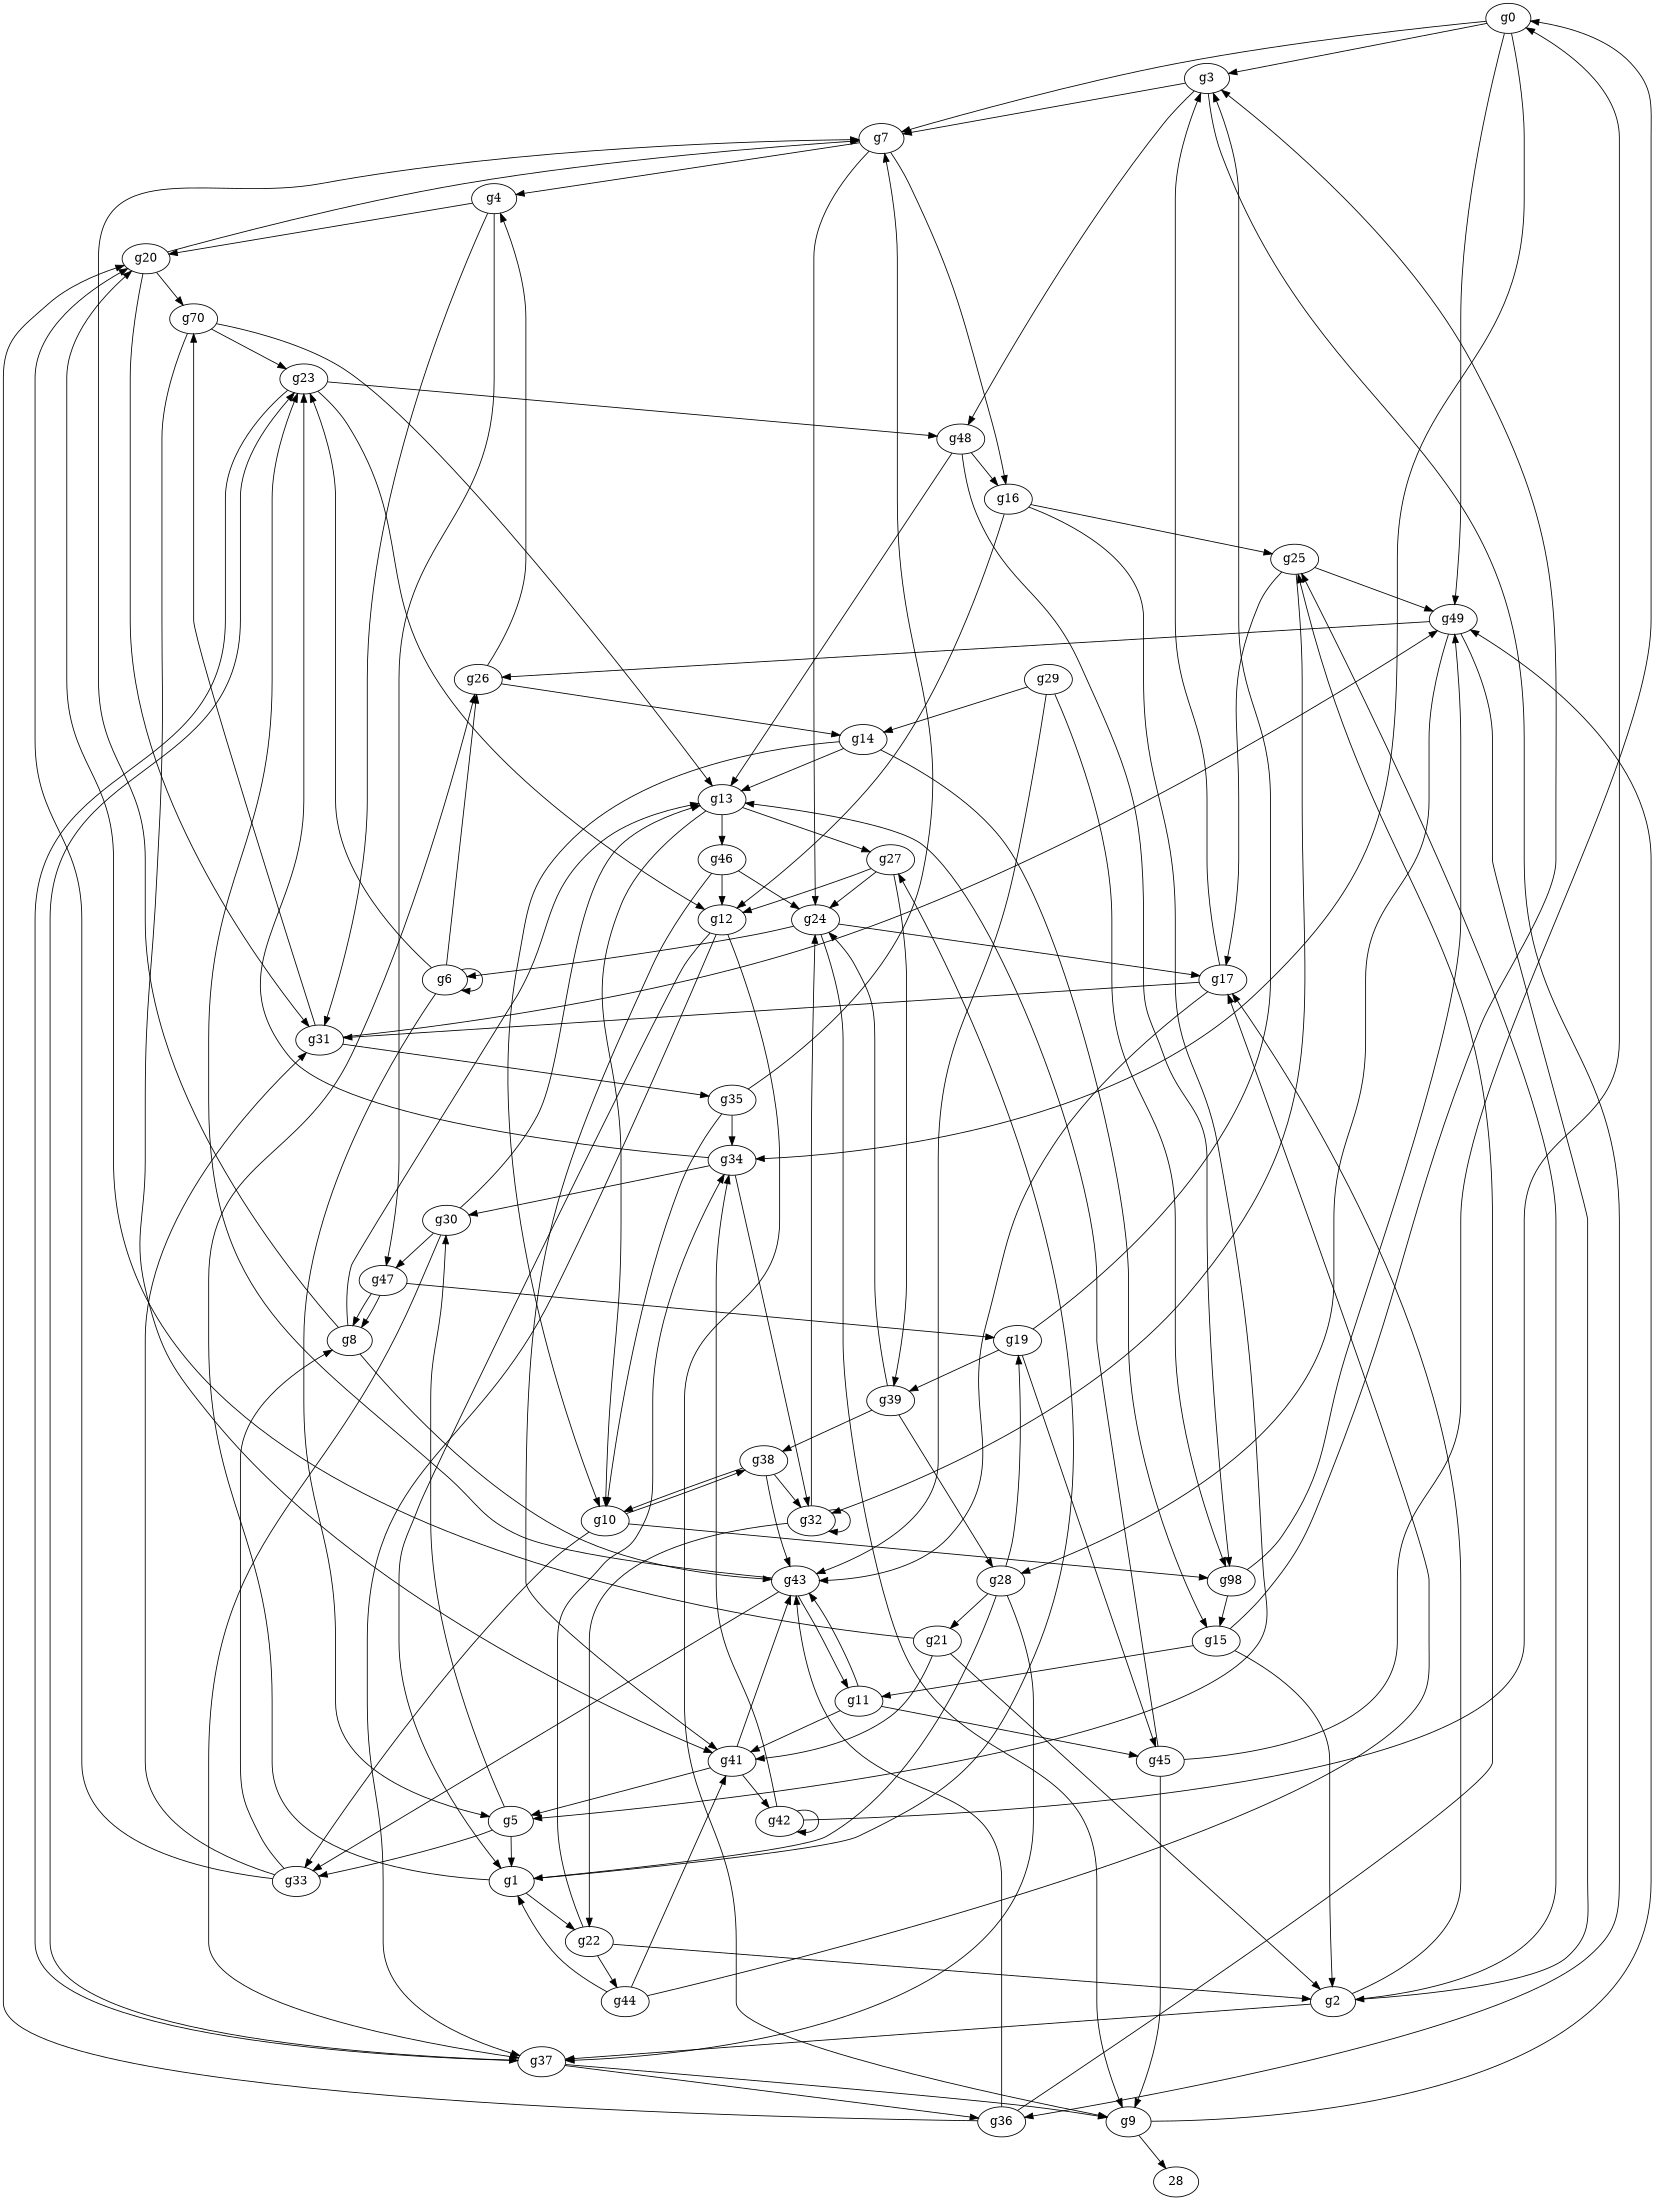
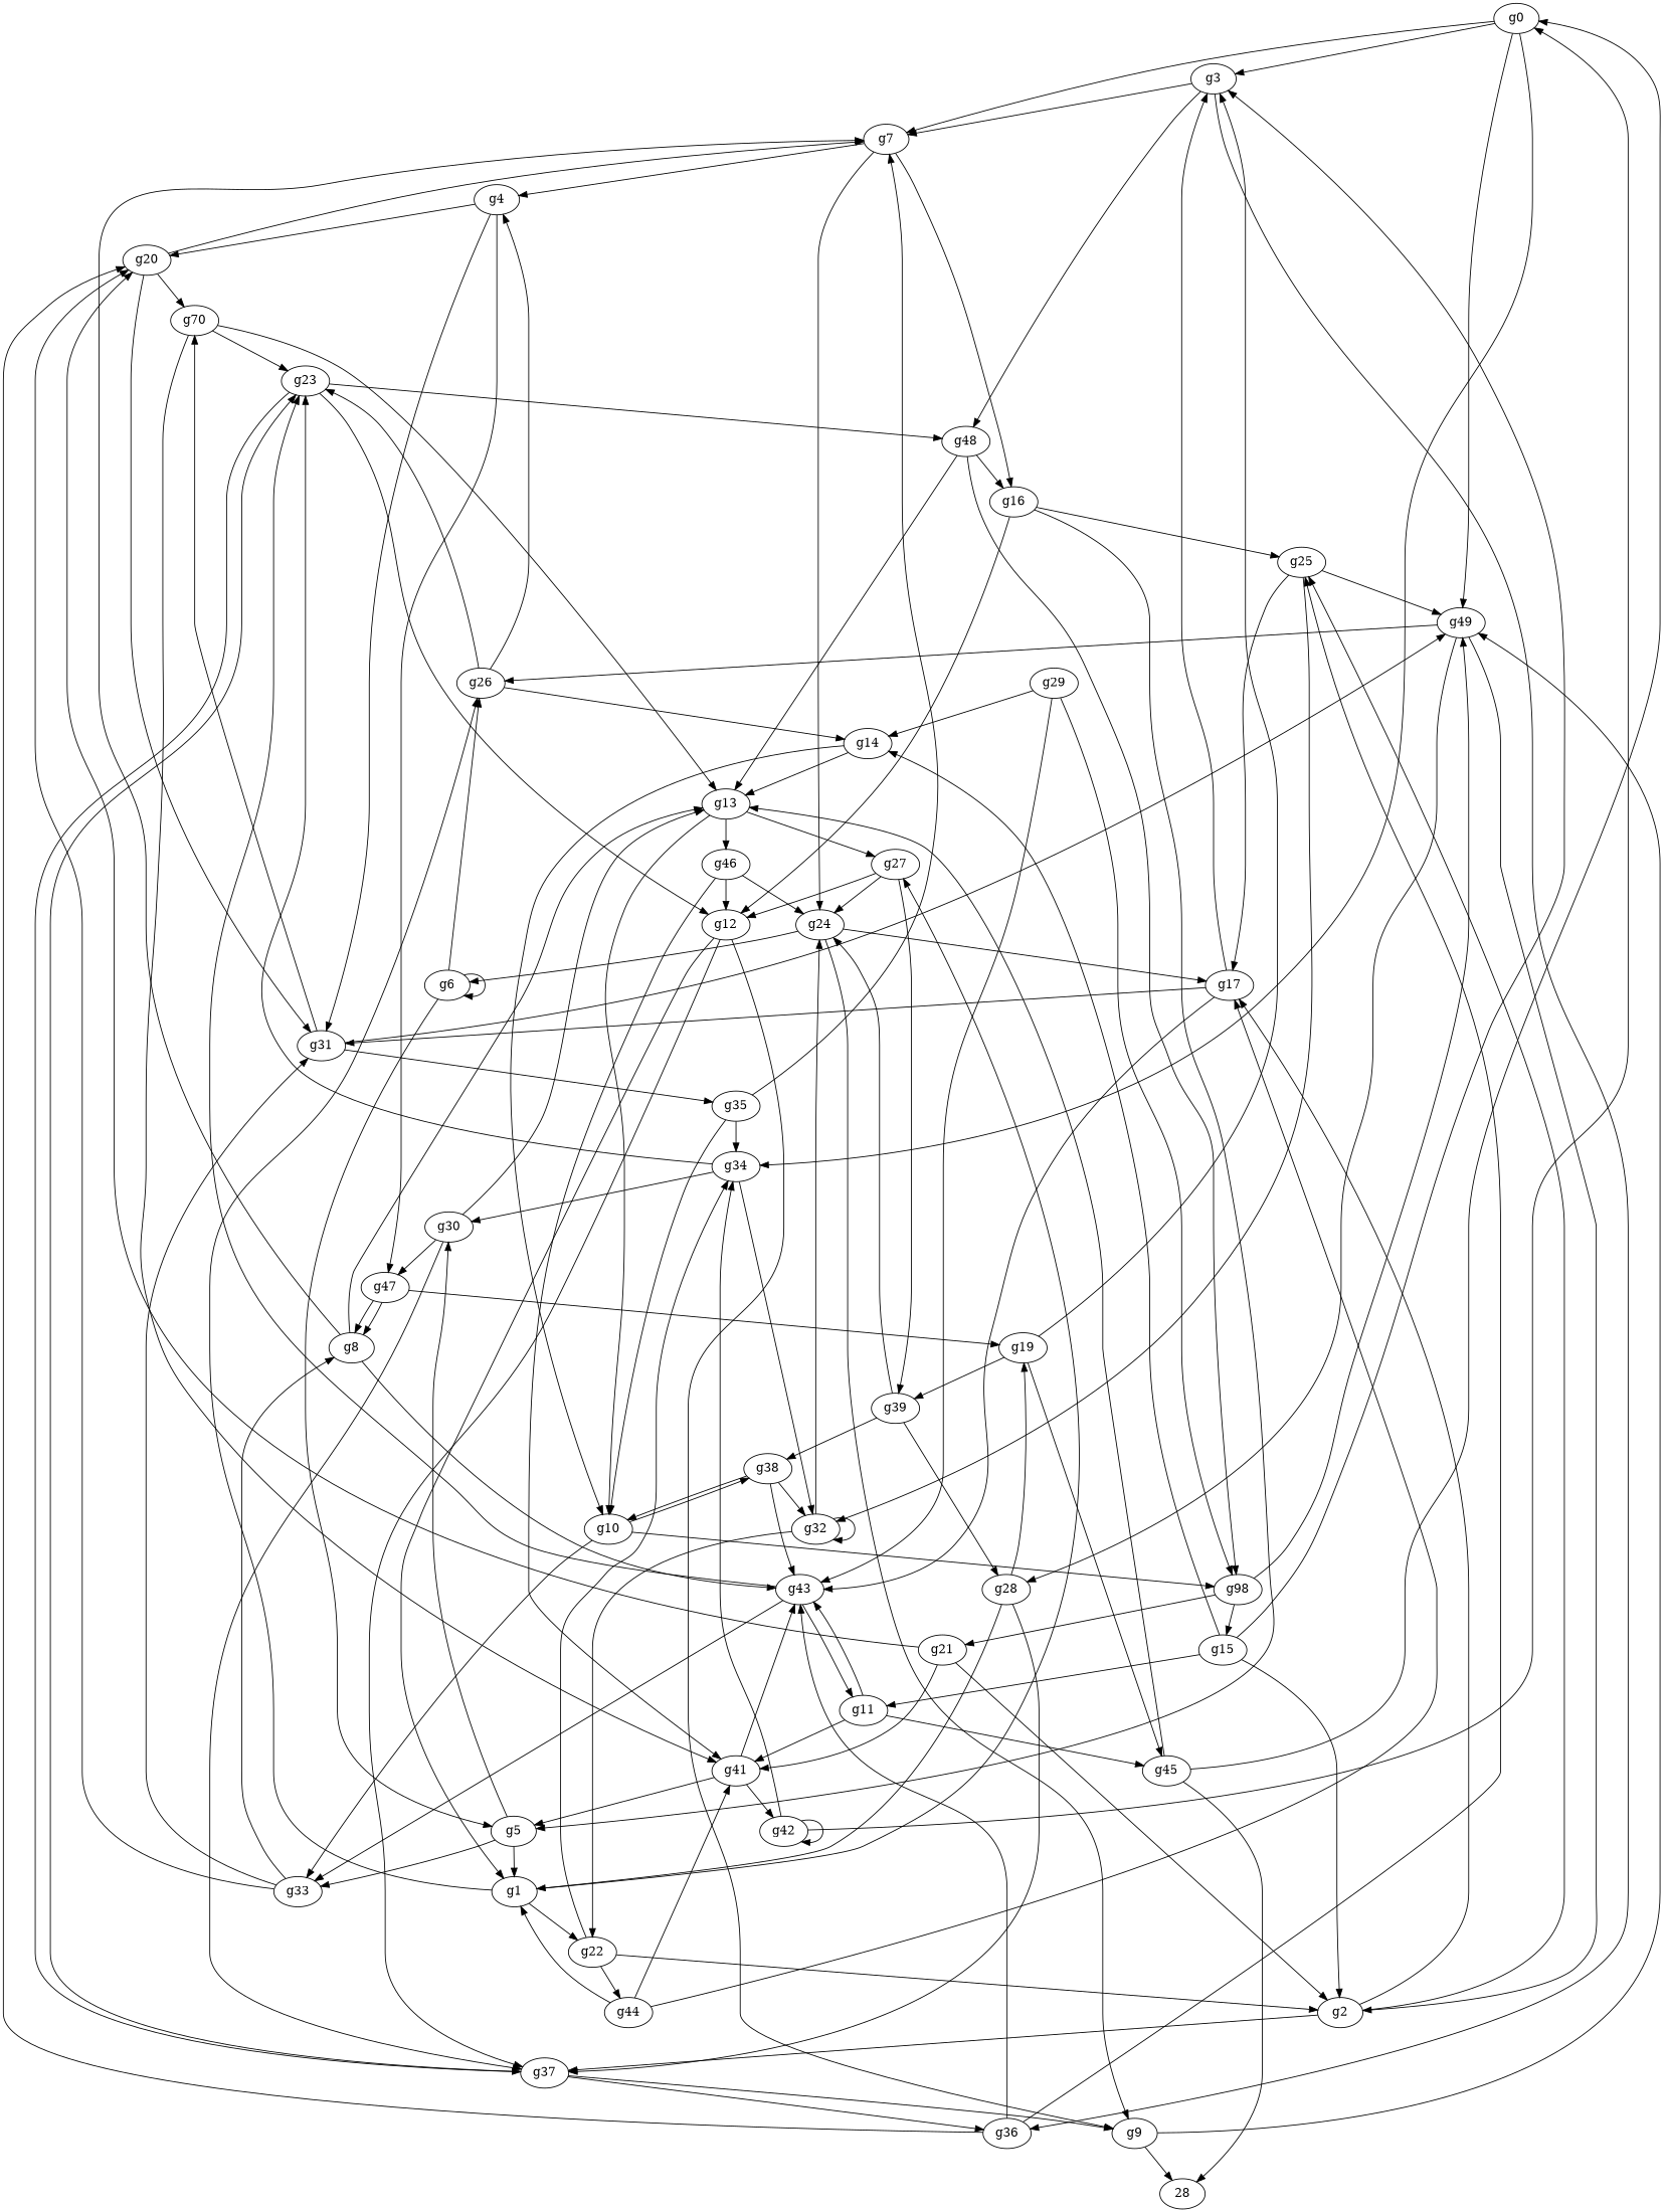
  digraph {
    g0
    g3
    g34
    g7
    g49
    g36
    g48
    g30
    g23
    g32
    g4
    g16
    g24
    g26
    g2
    g28
    g25
    g43
    g20
    g13
    n21 [label=g98]
    g37
    g47
    g12
    g22
    g31
    g5
    g17
    g9
    g6
    g1
    g27
    g39
    g14
    g44
    g38
    g10
    g15
    g41
    28
    n41 [label=g70]
    g35
    g33
    g11
    g46
    g21
    g8
    g19
    g45
    g42
    g29
    g0 -> g3
    g0 -> g34
    g0 -> g7
    g0 -> g49
    g3 -> g7
    g3 -> g36
    g3 -> g48
    g34 -> g30
    g34 -> g23
    g34 -> g32
    g7 -> g4
    g7 -> g16
    g7 -> g24
    g49 -> g26
    g49 -> g2
    g49 -> g28
    g36 -> g25
    g36 -> g43
    g36 -> g20
    g48 -> g16
    g48 -> g13
    g48 -> n21
    g30 -> g13
    g30 -> g37
    g30 -> g47
    g23 -> g48
    g23 -> g37
    g23 -> g12
    g32 -> g32
    g32 -> g24
    g32 -> g22
    g4 -> g20
    g4 -> g47
    g4 -> g31
    g16 -> g25
    g16 -> g12
    g16 -> g5
    g24 -> g17
    g24 -> g9
    g24 -> g6
-   g6 -> g23
+   g26 -> g23
    g26 -> g4
    g26 -> g14
    g2 -> g25
    g2 -> g37
    g2 -> g17
    g28 -> g37
    g28 -> g1
    g28 -> g19
    g25 -> g49
    g25 -> g32
    g25 -> g17
    g43 -> g23
    g43 -> g33
    g43 -> g11
    g20 -> g7
    g20 -> g31
    g20 -> n41
    g13 -> g27
    g13 -> g10
    g13 -> g46
    n21 -> g49
    n21 -> g15
-   g28 -> g21
+   n21 -> g21
    g37 -> g36
    g37 -> g23
    g37 -> g9
    g47 -> g8
    g47 -> g8
    g47 -> g19
    g12 -> g37
    g12 -> g9
    g12 -> g1
    g22 -> g34
    g22 -> g2
    g22 -> g44
    g31 -> g49
    g31 -> n41
    g31 -> g35
    g5 -> g30
    g5 -> g1
    g5 -> g33
    g17 -> g3
    g17 -> g43
    g17 -> g31
    g9 -> g49
    g9 -> 28
    g6 -> g26
    g6 -> g5
    g6 -> g6
    g1 -> g26
    g1 -> g22
    g1 -> g27
    g27 -> g24
    g27 -> g12
    g27 -> g39
    g39 -> g24
    g39 -> g28
    g39 -> g38
    g14 -> g13
    g14 -> g10
-   g14 -> g15
+   g15 -> g14
    g44 -> g17
    g44 -> g1
    g44 -> g41
    g38 -> g32
    g38 -> g43
    g38 -> g10
    g10 -> n21
    g10 -> g38
    g10 -> g33
    g15 -> g3
    g15 -> g2
    g15 -> g11
    g41 -> g43
    g41 -> g5
    g41 -> g42
    n41 -> g23
    n41 -> g13
    n41 -> g41
    g35 -> g34
    g35 -> g7
    g35 -> g10
    g33 -> g20
    g33 -> g31
    g33 -> g8
    g11 -> g43
    g11 -> g41
    g11 -> g45
    g46 -> g24
    g46 -> g12
    g46 -> g41
    g21 -> g2
    g21 -> g20
    g21 -> g41
    g8 -> g7
    g8 -> g43
    g8 -> g13
    g19 -> g3
    g19 -> g39
    g19 -> g45
    g45 -> g0
    g45 -> g13
-   g45 -> g9
+   g45 -> 28
    g42 -> g0
    g42 -> g34
    g42 -> g42
    g29 -> g43
    g29 -> n21
    g29 -> g14
  }
